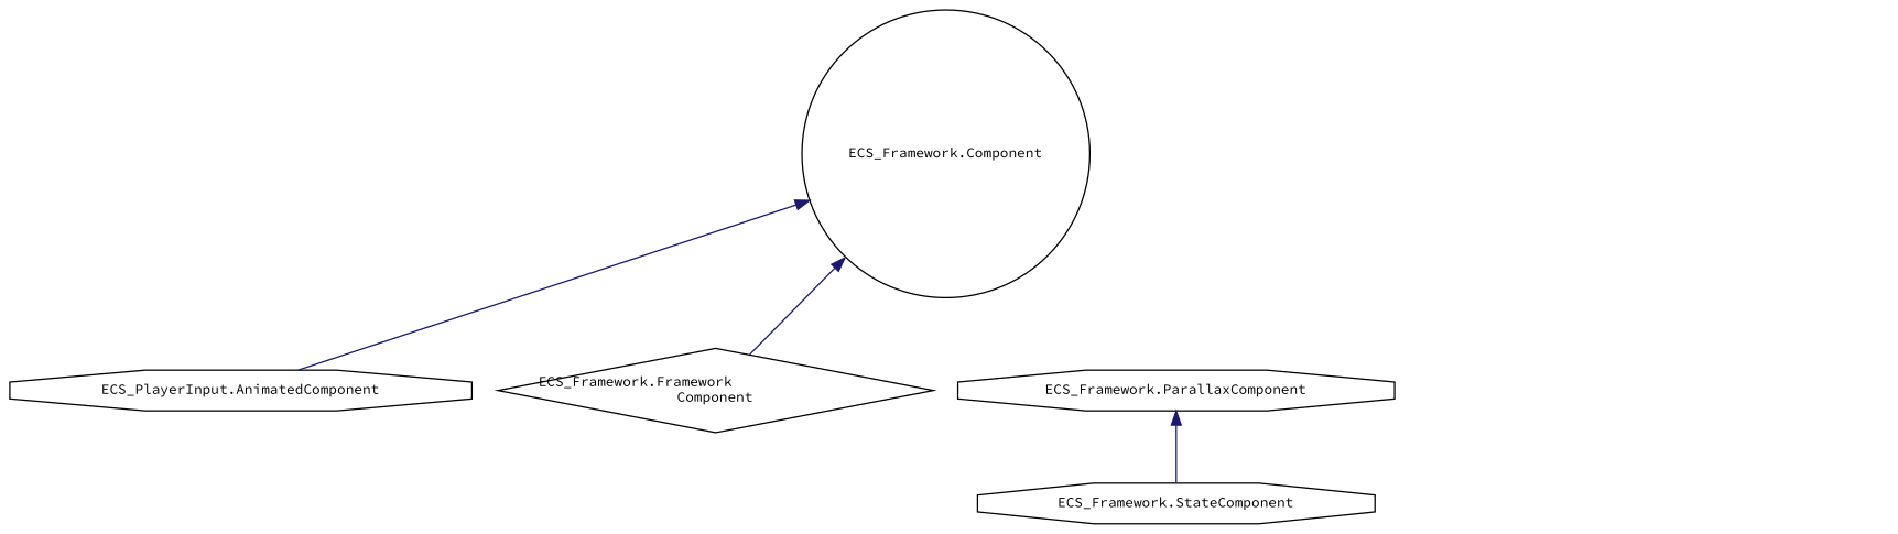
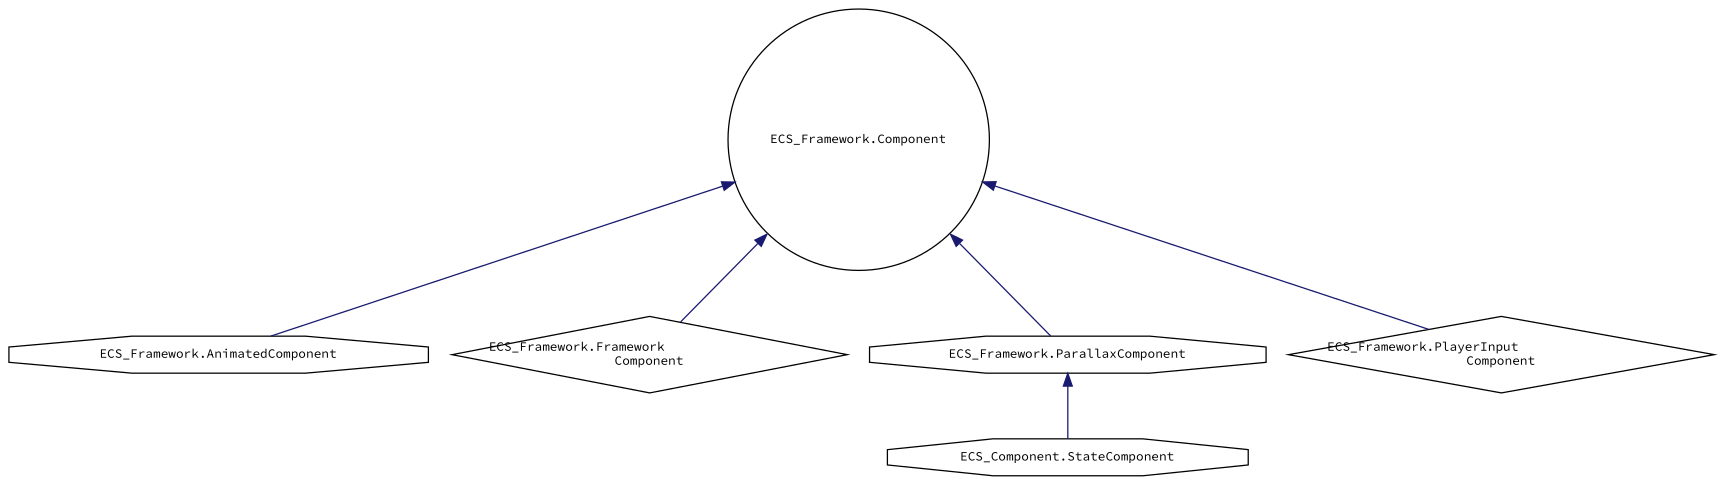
  digraph {
    fontname="Source Code Pro"
    rankdir=TB
    node [color=black fillcolor=white fontname="Source Code Pro" fontsize=10 shape=octagon style=filled]
    edge [color=midnightblue dir=back fontname="Source Code Pro" fontsize=10 labelfontname=Helvetica labelfontsize=10 style=solid]
    n1 [height=0.2 label="ECS_Framework.Component" shape=circle width=0.4]
-   n2 [height=0.2 label="ECS_PlayerInput.AnimatedComponent" width=0.4]
+   n2 [height=0.2 label="ECS_Framework.AnimatedComponent" width=0.4]
    n3 [height=0.2 label="ECS_Framework.Framework\lComponent" shape=diamond width=0.4]
    n4 [height=0.2 label="ECS_Framework.ParallaxComponent" width=0.4]
-   n6 [height=0.2 label="ECS_Framework.StateComponent" width=0.4]
+   n5 [height=0.2 label="ECS_Framework.PlayerInput\lComponent" shape=diamond width=0.4]
+   n6 [height=0.2 label="ECS_Component.StateComponent" width=0.4]
    n1 -> n2
    n1 -> n3
+   n1 -> n4
+   n1 -> n5
    n4 -> n6
  }
